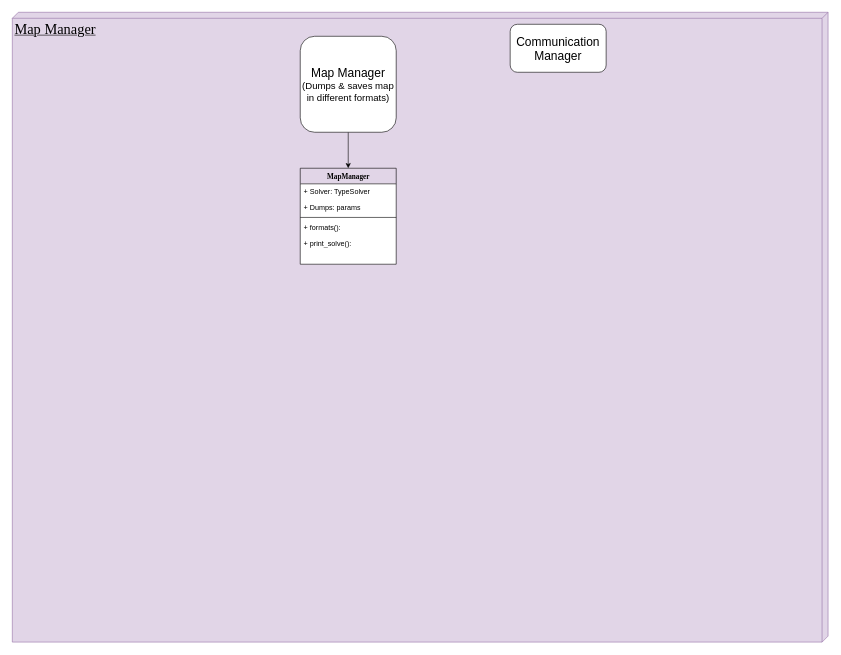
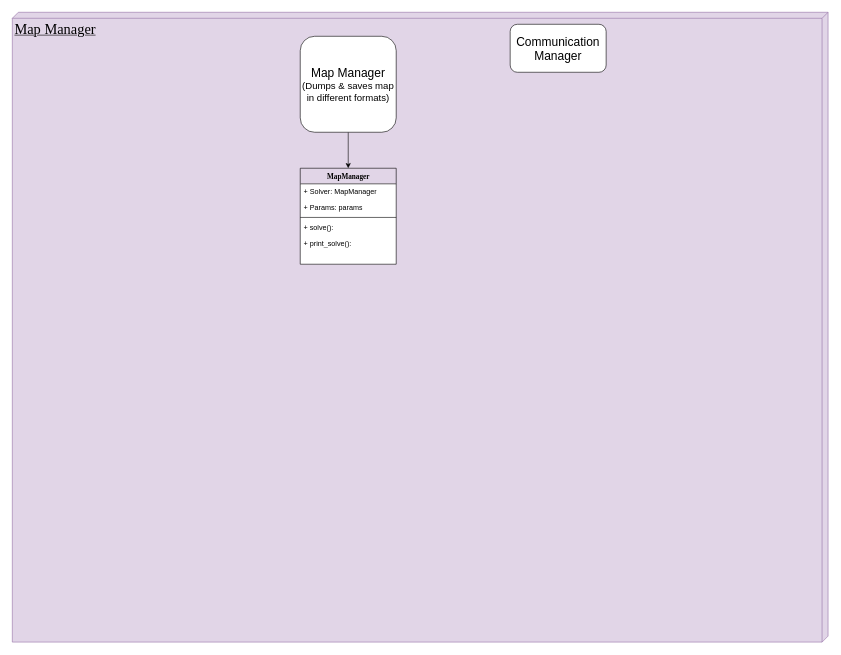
  <mxCell id="0" />
  <mxCell id="1" parent="0" />
  <mxCell id="2" value="&lt;font style=&quot;font-size: 24px;&quot;&gt;Map Manager&lt;/font&gt;" style="verticalAlign=top;align=left;spacingTop=8;spacingLeft=2;spacingRight=12;shape=cube;size=10;direction=south;fontStyle=4;html=1;rounded=0;shadow=0;comic=0;labelBackgroundColor=none;strokeWidth=1;fontFamily=Verdana;fontSize=12;fillColor=#e1d5e7;strokeColor=#9673a6;" vertex="1" parent="1"><mxGeometry x="20" y="20" width="1360" height="1050" as="geometry" /></mxCell>
  <mxCell id="3" style="edgeStyle=orthogonalEdgeStyle;rounded=0;orthogonalLoop=1;jettySize=auto;html=1;exitX=0.5;exitY=1;exitDx=0;exitDy=0;entryX=0.5;entryY=0;entryDx=0;entryDy=0;" edge="1" parent="1" source="4" target="6"><mxGeometry relative="1" as="geometry" /></mxCell>
  <mxCell id="4" value="&lt;font style=&quot;&quot;&gt;&lt;span style=&quot;font-size: 20px;&quot;&gt;Map Manager&lt;/span&gt;&lt;br&gt;&lt;font style=&quot;font-size: 16px;&quot;&gt;(Dumps &amp;amp; saves map in different formats)&lt;/font&gt;&lt;br&gt;&lt;/font&gt;" style="rounded=1;whiteSpace=wrap;html=1;" vertex="1" parent="1"><mxGeometry x="500" y="60" width="160" height="160" as="geometry" /></mxCell>
  <mxCell id="5" value="&lt;font style=&quot;font-size: 20px;&quot;&gt;Communication Manager&lt;/font&gt;" style="rounded=1;whiteSpace=wrap;html=1;" vertex="1" parent="1"><mxGeometry x="850" y="40" width="160" height="80" as="geometry" /></mxCell>
  <mxCell id="6" value="MapManager" style="swimlane;html=1;fontStyle=1;align=center;verticalAlign=top;childLayout=stackLayout;horizontal=1;startSize=26;horizontalStack=0;resizeParent=1;resizeLast=0;collapsible=1;marginBottom=0;swimlaneFillColor=#ffffff;rounded=0;shadow=0;comic=0;labelBackgroundColor=none;strokeWidth=1;fillColor=none;fontFamily=Verdana;fontSize=12" vertex="1" parent="1"><mxGeometry x="500" y="280" width="160" height="160" as="geometry" /></mxCell>
- <mxCell id="7" value="+ Solver: TypeSolver" style="text;html=1;strokeColor=none;fillColor=none;align=left;verticalAlign=top;spacingLeft=4;spacingRight=4;whiteSpace=wrap;overflow=hidden;rotatable=0;points=[[0,0.5],[1,0.5]];portConstraint=eastwest;" vertex="1" parent="6"><mxGeometry y="26" width="160" height="26" as="geometry" /></mxCell>
- <mxCell id="8" value="+ Dumps: params" style="text;html=1;strokeColor=none;fillColor=none;align=left;verticalAlign=top;spacingLeft=4;spacingRight=4;whiteSpace=wrap;overflow=hidden;rotatable=0;points=[[0,0.5],[1,0.5]];portConstraint=eastwest;" vertex="1" parent="6"><mxGeometry y="52" width="160" height="26" as="geometry" /></mxCell>
+ <mxCell id="7" value="+ Solver: MapManager" style="text;html=1;strokeColor=none;fillColor=none;align=left;verticalAlign=top;spacingLeft=4;spacingRight=4;whiteSpace=wrap;overflow=hidden;rotatable=0;points=[[0,0.5],[1,0.5]];portConstraint=eastwest;" vertex="1" parent="6"><mxGeometry y="26" width="160" height="26" as="geometry" /></mxCell>
+ <mxCell id="8" value="+ Params: params" style="text;html=1;strokeColor=none;fillColor=none;align=left;verticalAlign=top;spacingLeft=4;spacingRight=4;whiteSpace=wrap;overflow=hidden;rotatable=0;points=[[0,0.5],[1,0.5]];portConstraint=eastwest;" vertex="1" parent="6"><mxGeometry y="52" width="160" height="26" as="geometry" /></mxCell>
  <mxCell id="9" value="" style="line;html=1;strokeWidth=1;fillColor=none;align=left;verticalAlign=middle;spacingTop=-1;spacingLeft=3;spacingRight=3;rotatable=0;labelPosition=right;points=[];portConstraint=eastwest;" vertex="1" parent="6"><mxGeometry y="78" width="160" height="8" as="geometry" /></mxCell>
- <mxCell id="10" value="+ formats():&amp;nbsp;" style="text;html=1;strokeColor=none;fillColor=none;align=left;verticalAlign=top;spacingLeft=4;spacingRight=4;whiteSpace=wrap;overflow=hidden;rotatable=0;points=[[0,0.5],[1,0.5]];portConstraint=eastwest;" vertex="1" parent="6"><mxGeometry y="86" width="160" height="26" as="geometry" /></mxCell>
+ <mxCell id="10" value="+ solve():&amp;nbsp;" style="text;html=1;strokeColor=none;fillColor=none;align=left;verticalAlign=top;spacingLeft=4;spacingRight=4;whiteSpace=wrap;overflow=hidden;rotatable=0;points=[[0,0.5],[1,0.5]];portConstraint=eastwest;" vertex="1" parent="6"><mxGeometry y="86" width="160" height="26" as="geometry" /></mxCell>
  <mxCell id="11" value="+ print_solve():&amp;nbsp;" style="text;html=1;strokeColor=none;fillColor=none;align=left;verticalAlign=top;spacingLeft=4;spacingRight=4;whiteSpace=wrap;overflow=hidden;rotatable=0;points=[[0,0.5],[1,0.5]];portConstraint=eastwest;" vertex="1" parent="6"><mxGeometry y="112" width="160" height="26" as="geometry" /></mxCell>
